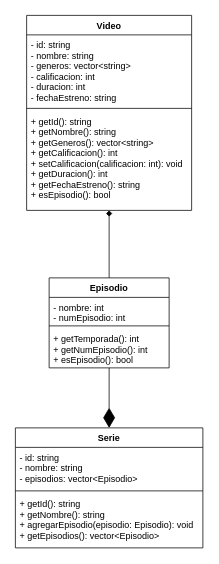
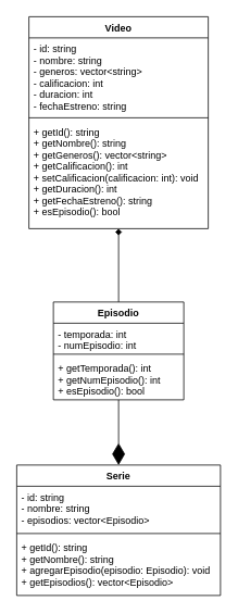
  <mxCell id="0" />
  <mxCell id="1" parent="0" />
  <mxCell id="2" value="Video" style="swimlane;fontStyle=1;align=center;verticalAlign=top;childLayout=stackLayout;horizontal=1;startSize=26;horizontalStack=0;resizeParent=1;resizeParentMax=0;resizeLast=0;collapsible=1;marginBottom=0;" vertex="1" parent="1"><mxGeometry x="35" y="20" width="220" height="260" as="geometry" /></mxCell>
  <mxCell id="3" value="- id: string&#10;- nombre: string&#10;- generos: vector&lt;string&gt;&#10;- calificacion: int&#10;- duracion: int&#10;- fechaEstreno: string" style="text;strokeColor=none;fillColor=none;align=left;verticalAlign=top;spacingLeft=4;spacingRight=4;overflow=hidden;rotatable=0;points=[[0,0.5],[1,0.5]];portConstraint=eastwest;" vertex="1" parent="2"><mxGeometry y="26" width="220" height="94" as="geometry" /></mxCell>
  <mxCell id="4" value="" style="line;strokeWidth=1;fillColor=none;align=left;verticalAlign=middle;spacingTop=-1;spacingLeft=3;spacingRight=3;rotatable=0;labelPosition=right;points=[];portConstraint=eastwest;strokeColor=inherit;" vertex="1" parent="2"><mxGeometry y="120" width="220" height="8" as="geometry" /></mxCell>
  <mxCell id="5" value="+ getId(): string&#10;+ getNombre(): string&#10;+ getGeneros(): vector&lt;string&gt;&#10;+ getCalificacion(): int&#10;+ setCalificacion(calificacion: int): void&#10;+ getDuracion(): int&#10;+ getFechaEstreno(): string&#10;+ esEpisodio(): bool" style="text;strokeColor=none;fillColor=none;align=left;verticalAlign=top;spacingLeft=4;spacingRight=4;overflow=hidden;rotatable=0;points=[[0,0.5],[1,0.5]];portConstraint=eastwest;" vertex="1" parent="2"><mxGeometry y="128" width="220" height="132" as="geometry" /></mxCell>
  <mxCell id="6" value="Episodio" style="swimlane;fontStyle=1;align=center;verticalAlign=top;childLayout=stackLayout;horizontal=1;startSize=26;horizontalStack=0;resizeParent=1;resizeParentMax=0;resizeLast=0;collapsible=1;marginBottom=0;" vertex="1" parent="1"><mxGeometry x="65" y="370" width="160" height="120" as="geometry" /></mxCell>
- <mxCell id="7" value="- nombre: int&#10;- numEpisodio: int" style="text;strokeColor=none;fillColor=none;align=left;verticalAlign=top;spacingLeft=4;spacingRight=4;overflow=hidden;rotatable=0;points=[[0,0.5],[1,0.5]];portConstraint=eastwest;" vertex="1" parent="6"><mxGeometry y="26" width="160" height="34" as="geometry" /></mxCell>
+ <mxCell id="7" value="- temporada: int&#10;- numEpisodio: int" style="text;strokeColor=none;fillColor=none;align=left;verticalAlign=top;spacingLeft=4;spacingRight=4;overflow=hidden;rotatable=0;points=[[0,0.5],[1,0.5]];portConstraint=eastwest;" vertex="1" parent="6"><mxGeometry y="26" width="160" height="34" as="geometry" /></mxCell>
  <mxCell id="8" value="" style="line;strokeWidth=1;fillColor=none;align=left;verticalAlign=middle;spacingTop=-1;spacingLeft=3;spacingRight=3;rotatable=0;labelPosition=right;points=[];portConstraint=eastwest;strokeColor=inherit;" vertex="1" parent="6"><mxGeometry y="60" width="160" height="8" as="geometry" /></mxCell>
  <mxCell id="9" value="+ getTemporada(): int&#10;+ getNumEpisodio(): int&#10;+ esEpisodio(): bool&#10;" style="text;strokeColor=none;fillColor=none;align=left;verticalAlign=top;spacingLeft=4;spacingRight=4;overflow=hidden;rotatable=0;points=[[0,0.5],[1,0.5]];portConstraint=eastwest;" vertex="1" parent="6"><mxGeometry y="68" width="160" height="52" as="geometry" /></mxCell>
  <mxCell id="10" value="Serie" style="swimlane;fontStyle=1;align=center;verticalAlign=top;childLayout=stackLayout;horizontal=1;startSize=26;horizontalStack=0;resizeParent=1;resizeParentMax=0;resizeLast=0;collapsible=1;marginBottom=0;" vertex="1" parent="1"><mxGeometry x="20" y="570" width="250" height="160" as="geometry" /></mxCell>
  <mxCell id="11" value="- id: string&#10;- nombre: string&#10;- episodios: vector&lt;Episodio&gt;" style="text;strokeColor=none;fillColor=none;align=left;verticalAlign=top;spacingLeft=4;spacingRight=4;overflow=hidden;rotatable=0;points=[[0,0.5],[1,0.5]];portConstraint=eastwest;" vertex="1" parent="10"><mxGeometry y="26" width="250" height="54" as="geometry" /></mxCell>
  <mxCell id="12" value="" style="line;strokeWidth=1;fillColor=none;align=left;verticalAlign=middle;spacingTop=-1;spacingLeft=3;spacingRight=3;rotatable=0;labelPosition=right;points=[];portConstraint=eastwest;strokeColor=inherit;" vertex="1" parent="10"><mxGeometry y="80" width="250" height="8" as="geometry" /></mxCell>
  <mxCell id="13" value="+ getId(): string&#10;+ getNombre(): string&#10;+ agregarEpisodio(episodio: Episodio): void&#10;+ getEpisodios(): vector&lt;Episodio&gt;&#10;" style="text;strokeColor=none;fillColor=none;align=left;verticalAlign=top;spacingLeft=4;spacingRight=4;overflow=hidden;rotatable=0;points=[[0,0.5],[1,0.5]];portConstraint=eastwest;" vertex="1" parent="10"><mxGeometry y="88" width="250" height="72" as="geometry" /></mxCell>
  <mxCell id="14" value="" style="endArrow=diamond;endFill=1;html=1;edgeStyle=orthogonalEdgeStyle;align=left;verticalAlign=top;" edge="1" parent="1" source="6" target="2"><mxGeometry x="-1" relative="1" as="geometry"><mxPoint x="311" y="320" as="sourcePoint" /><mxPoint x="471" y="320" as="targetPoint" /></mxGeometry></mxCell>
  <mxCell id="15" value="" style="endArrow=diamondThin;endFill=1;endSize=24;html=1;entryX=0.5;entryY=0;entryDx=0;entryDy=0;" edge="1" parent="1" source="9" target="10"><mxGeometry width="160" relative="1" as="geometry"><mxPoint x="-29" y="410" as="sourcePoint" /><mxPoint x="131" y="410" as="targetPoint" /></mxGeometry></mxCell>
